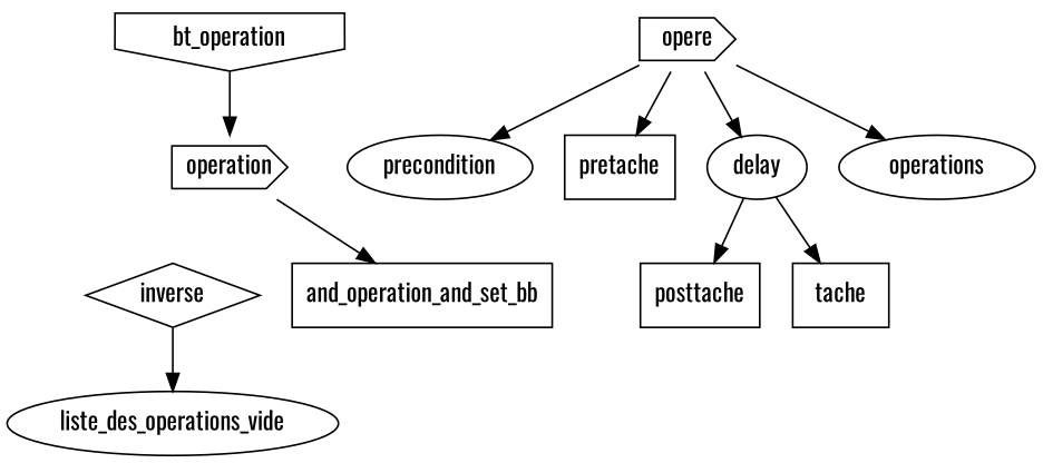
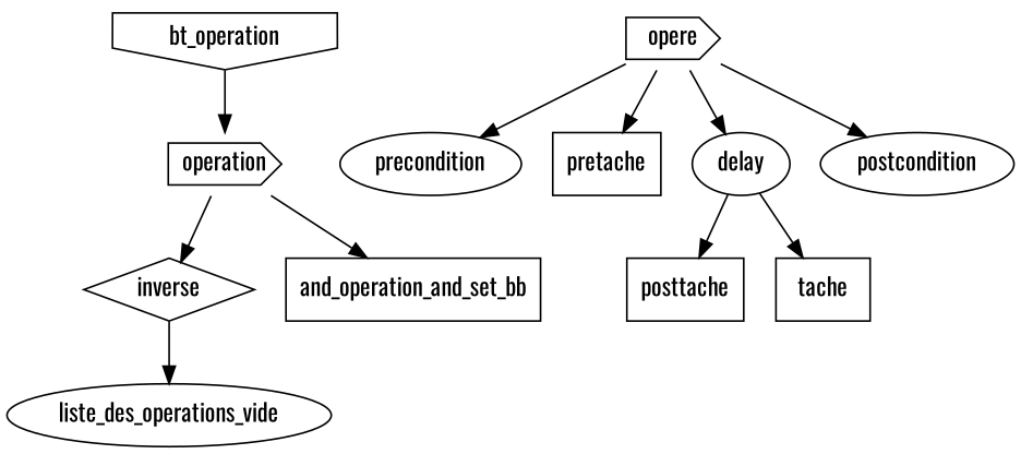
  digraph {
    fontname=Oswald
    node [fontname=Oswald shape=oval]
    edge [fontname=Oswald]
    bt_operation [shape=invhouse]
    operation [shape=cds]
    inverse [shape=diamond]
    liste_des_operations_vide
    posttache [shape=box]
    n6 [label=and_operation_and_set_bb shape=box]
    opere [shape=cds]
    precondition
    pretache [shape=box]
    delay
    tache [shape=box]
-   postcondition [label=operations]
+   postcondition
    subgraph sub_1 {
      bt_operation
    }
    subgraph sub_2 {
      operation
    }
    subgraph sub_3 {
      inverse
    }
    subgraph sub_4 {
      liste_des_operations_vide
    }
    subgraph sub_5 {
      posttache
    }
    subgraph sub_6 {
      n6
    }
    subgraph sub_7 {
      opere
    }
    subgraph sub_8 {
      precondition
    }
    subgraph sub_9 {
      pretache
    }
    subgraph sub_10 {
      delay
    }
    subgraph sub_11 {
      tache
    }
    subgraph sub_12 {
      postcondition
    }
    bt_operation -> operation
+   operation -> inverse
    operation -> n6
    inverse -> liste_des_operations_vide
    opere -> precondition
    opere -> pretache
    opere -> delay
    opere -> postcondition
    delay -> posttache
    delay -> tache
  }
